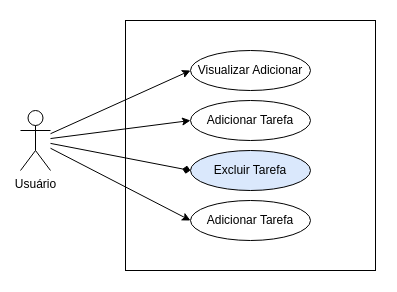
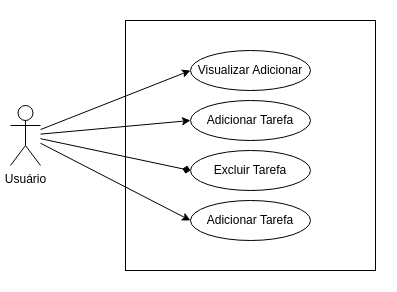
  <mxCell id="0" />
  <mxCell id="1" parent="0" />
  <mxCell id="2" value="" style="whiteSpace=wrap;html=1;aspect=fixed;" vertex="1" parent="1"><mxGeometry x="125" y="20" width="250" height="250" as="geometry" /></mxCell>
  <mxCell id="3" value="Visualizar Adicionar" style="ellipse;whiteSpace=wrap;html=1;" vertex="1" parent="1"><mxGeometry x="190" y="50" width="120" height="40" as="geometry" /></mxCell>
- <mxCell id="4" value="Excluir Tarefa" style="ellipse;whiteSpace=wrap;html=1;fillColor=#dae8fc;" vertex="1" parent="1"><mxGeometry x="190" y="150" width="120" height="40" as="geometry" /></mxCell>
+ <mxCell id="4" value="Excluir Tarefa" style="ellipse;whiteSpace=wrap;html=1;" vertex="1" parent="1"><mxGeometry x="190" y="150" width="120" height="40" as="geometry" /></mxCell>
  <mxCell id="5" value="Adicionar Tarefa" style="ellipse;whiteSpace=wrap;html=1;" vertex="1" parent="1"><mxGeometry x="190" y="200" width="120" height="40" as="geometry" /></mxCell>
  <mxCell id="6" value="Adicionar Tarefa" style="ellipse;whiteSpace=wrap;html=1;" vertex="1" parent="1"><mxGeometry x="190" y="100" width="120" height="40" as="geometry" /></mxCell>
  <mxCell id="7" value="" style="rounded=0;orthogonalLoop=1;jettySize=auto;html=1;entryX=0;entryY=0.5;entryDx=0;entryDy=0;" edge="1" parent="1" source="8" target="3"><mxGeometry relative="1" as="geometry"><mxPoint x="-15" y="245" as="targetPoint" /></mxGeometry></mxCell>
- <mxCell id="8" value="Usuário" style="shape=umlActor;verticalLabelPosition=bottom;verticalAlign=top;html=1;outlineConnect=0;" vertex="1" parent="1"><mxGeometry x="20" y="110" width="30" height="60" as="geometry" /></mxCell>
+ <mxCell id="8" value="Usuário" style="shape=umlActor;verticalLabelPosition=bottom;verticalAlign=top;html=1;outlineConnect=0;" vertex="1" parent="1"><mxGeometry x="10" y="105" width="30" height="60" as="geometry" /></mxCell>
  <mxCell id="9" value="" style="rounded=0;orthogonalLoop=1;jettySize=auto;html=1;entryX=0;entryY=0.5;entryDx=0;entryDy=0;" edge="1" parent="1" source="8" target="6"><mxGeometry relative="1" as="geometry"><mxPoint x="10" y="130" as="sourcePoint" /><mxPoint x="200" y="80" as="targetPoint" /></mxGeometry></mxCell>
  <mxCell id="10" value="" style="rounded=0;orthogonalLoop=1;jettySize=auto;html=1;entryX=0;entryY=0.5;entryDx=0;entryDy=0;endArrow=diamond;" edge="1" parent="1" source="8" target="4"><mxGeometry relative="1" as="geometry"><mxPoint x="20" y="165" as="sourcePoint" /><mxPoint x="210" y="90" as="targetPoint" /></mxGeometry></mxCell>
  <mxCell id="11" value="" style="rounded=0;orthogonalLoop=1;jettySize=auto;html=1;entryX=0;entryY=0.5;entryDx=0;entryDy=0;" edge="1" parent="1" source="8" target="5"><mxGeometry relative="1" as="geometry"><mxPoint x="30" y="175" as="sourcePoint" /><mxPoint x="220" y="100" as="targetPoint" /></mxGeometry></mxCell>
